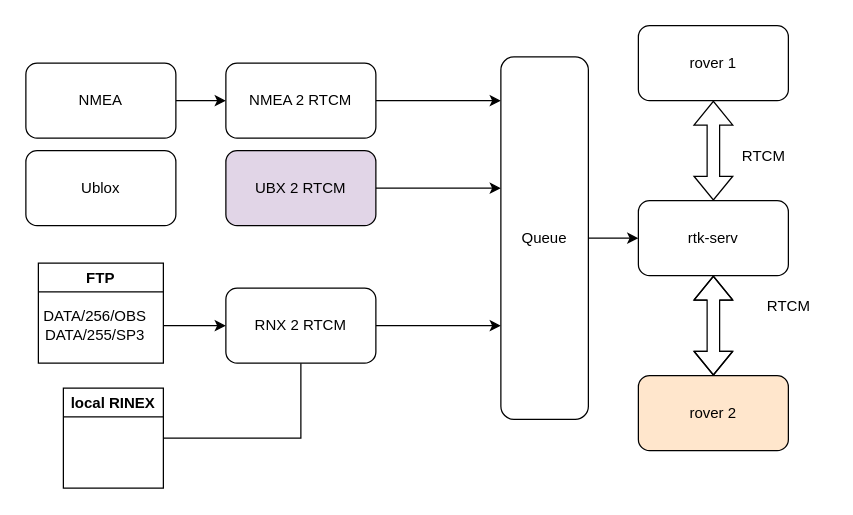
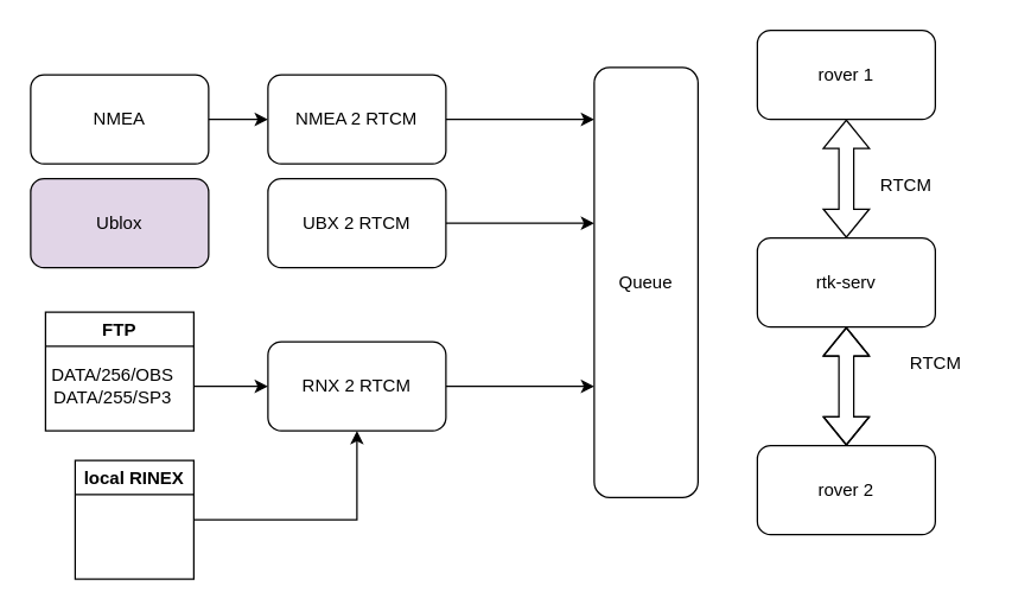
  <mxCell id="0" />
  <mxCell id="1" parent="0" />
  <mxCell id="2" value="" style="edgeStyle=orthogonalEdgeStyle;rounded=0;orthogonalLoop=1;jettySize=auto;html=1;shape=flexArrow;startArrow=block;" edge="1" parent="1" source="4" target="5"><mxGeometry relative="1" as="geometry" /></mxCell>
  <mxCell id="3" value="" style="edgeStyle=orthogonalEdgeStyle;rounded=0;orthogonalLoop=1;jettySize=auto;html=1;shape=flexArrow;startArrow=block;" edge="1" parent="1" source="4" target="6"><mxGeometry relative="1" as="geometry"><Array as="points"><mxPoint x="570" y="250" /><mxPoint x="570" y="250" /></Array></mxGeometry></mxCell>
  <mxCell id="4" value="rtk-serv" style="rounded=1;whiteSpace=wrap;html=1;" vertex="1" parent="1"><mxGeometry x="510" y="160" width="120" height="60" as="geometry" /></mxCell>
  <mxCell id="5" value="rover 1" style="whiteSpace=wrap;html=1;rounded=1;" vertex="1" parent="1"><mxGeometry x="510" y="20" width="120" height="60" as="geometry" /></mxCell>
- <mxCell id="6" value="rover 2" style="whiteSpace=wrap;html=1;rounded=1;fillColor=#ffe6cc;" vertex="1" parent="1"><mxGeometry x="510" y="300" width="120" height="60" as="geometry" /></mxCell>
- <mxCell id="7" value="" style="edgeStyle=orthogonalEdgeStyle;rounded=0;orthogonalLoop=1;jettySize=auto;html=1;endArrow=none;" edge="1" parent="1" source="8" target="19"><mxGeometry relative="1" as="geometry" /></mxCell>
+ <mxCell id="6" value="rover 2" style="whiteSpace=wrap;html=1;rounded=1;" vertex="1" parent="1"><mxGeometry x="510" y="300" width="120" height="60" as="geometry" /></mxCell>
+ <mxCell id="7" value="" style="edgeStyle=orthogonalEdgeStyle;rounded=0;orthogonalLoop=1;jettySize=auto;html=1;" edge="1" parent="1" source="8" target="19"><mxGeometry relative="1" as="geometry" /></mxCell>
  <mxCell id="8" value="local RINEX" style="swimlane;whiteSpace=wrap;html=1;" vertex="1" parent="1"><mxGeometry x="50" y="310" width="80" height="80" as="geometry" /></mxCell>
  <mxCell id="9" value="FTP" style="swimlane;whiteSpace=wrap;html=1;" vertex="1" parent="1"><mxGeometry x="30" y="210" width="100" height="80" as="geometry" /></mxCell>
  <mxCell id="10" value="DATA/256/OBS&lt;br&gt;DATA/255/SP3" style="text;html=1;align=center;verticalAlign=middle;resizable=0;points=[];autosize=1;strokeColor=none;fillColor=none;" vertex="1" parent="9"><mxGeometry x="-10" y="30" width="110" height="40" as="geometry" /></mxCell>
  <mxCell id="11" value="" style="edgeStyle=orthogonalEdgeStyle;rounded=0;orthogonalLoop=1;jettySize=auto;html=1;" edge="1" parent="1" source="12" target="15"><mxGeometry relative="1" as="geometry" /></mxCell>
  <mxCell id="12" value="NMEA" style="whiteSpace=wrap;html=1;rounded=1;" vertex="1" parent="1"><mxGeometry x="20" y="50" width="120" height="60" as="geometry" /></mxCell>
- <mxCell id="13" value="Ublox" style="whiteSpace=wrap;html=1;rounded=1;" vertex="1" parent="1"><mxGeometry x="20" y="120" width="120" height="60" as="geometry" /></mxCell>
+ <mxCell id="13" value="Ublox" style="whiteSpace=wrap;html=1;rounded=1;fillColor=#e1d5e7;" vertex="1" parent="1"><mxGeometry x="20" y="120" width="120" height="60" as="geometry" /></mxCell>
  <mxCell id="14" value="" style="edgeStyle=orthogonalEdgeStyle;rounded=0;orthogonalLoop=1;jettySize=auto;html=1;" edge="1" parent="1" source="15" target="23"><mxGeometry relative="1" as="geometry"><Array as="points"><mxPoint x="370" y="80" /><mxPoint x="370" y="80" /></Array></mxGeometry></mxCell>
  <mxCell id="15" value="NMEA 2 RTCM" style="whiteSpace=wrap;html=1;rounded=1;" vertex="1" parent="1"><mxGeometry x="180" y="50" width="120" height="60" as="geometry" /></mxCell>
  <mxCell id="16" value="" style="edgeStyle=orthogonalEdgeStyle;rounded=0;orthogonalLoop=1;jettySize=auto;html=1;" edge="1" parent="1" source="17" target="23"><mxGeometry relative="1" as="geometry"><Array as="points"><mxPoint x="370" y="150" /><mxPoint x="370" y="150" /></Array></mxGeometry></mxCell>
- <mxCell id="17" value="UBX 2 RTCM" style="whiteSpace=wrap;html=1;rounded=1;fillColor=#e1d5e7;" vertex="1" parent="1"><mxGeometry x="180" y="120" width="120" height="60" as="geometry" /></mxCell>
+ <mxCell id="17" value="UBX 2 RTCM" style="whiteSpace=wrap;html=1;rounded=1;" vertex="1" parent="1"><mxGeometry x="180" y="120" width="120" height="60" as="geometry" /></mxCell>
  <mxCell id="18" value="" style="edgeStyle=orthogonalEdgeStyle;rounded=0;orthogonalLoop=1;jettySize=auto;html=1;" edge="1" parent="1" source="19" target="23"><mxGeometry relative="1" as="geometry"><Array as="points"><mxPoint x="360" y="260" /><mxPoint x="360" y="260" /></Array></mxGeometry></mxCell>
  <mxCell id="19" value="RNX 2 RTCM" style="whiteSpace=wrap;html=1;rounded=1;" vertex="1" parent="1"><mxGeometry x="180" y="230" width="120" height="60" as="geometry" /></mxCell>
  <mxCell id="20" value="RTCM" style="text;html=1;align=center;verticalAlign=middle;resizable=0;points=[];autosize=1;strokeColor=none;fillColor=none;" vertex="1" parent="1"><mxGeometry x="600" y="230" width="60" height="30" as="geometry" /></mxCell>
  <mxCell id="21" value="" style="edgeStyle=orthogonalEdgeStyle;rounded=0;orthogonalLoop=1;jettySize=auto;html=1;" edge="1" parent="1" source="10" target="19"><mxGeometry relative="1" as="geometry" /></mxCell>
- <mxCell id="22" value="" style="edgeStyle=orthogonalEdgeStyle;rounded=0;orthogonalLoop=1;jettySize=auto;html=1;entryX=0;entryY=0.5;entryDx=0;entryDy=0;" edge="1" parent="1" source="23" target="4"><mxGeometry relative="1" as="geometry"><mxPoint x="494" y="135" as="targetPoint" /></mxGeometry></mxCell>
  <mxCell id="23" value="Queue" style="rounded=1;whiteSpace=wrap;html=1;" vertex="1" parent="1"><mxGeometry x="400" y="45" width="70" height="290" as="geometry" /></mxCell>
  <mxCell id="24" value="RTCM" style="text;html=1;align=center;verticalAlign=middle;resizable=0;points=[];autosize=1;strokeColor=none;fillColor=none;" vertex="1" parent="1"><mxGeometry x="580" y="110" width="60" height="30" as="geometry" /></mxCell>
